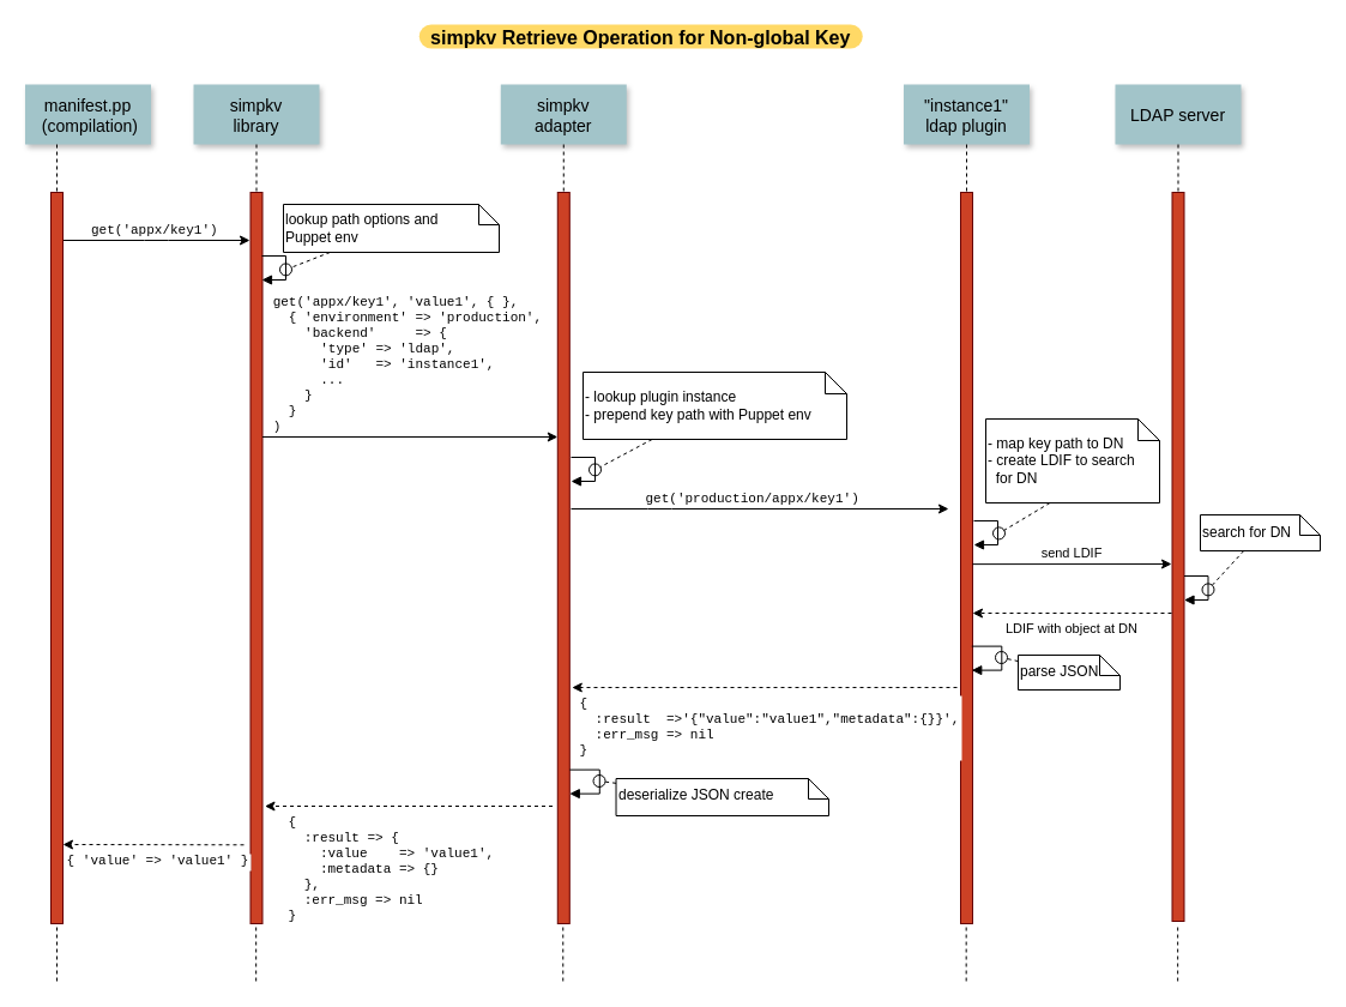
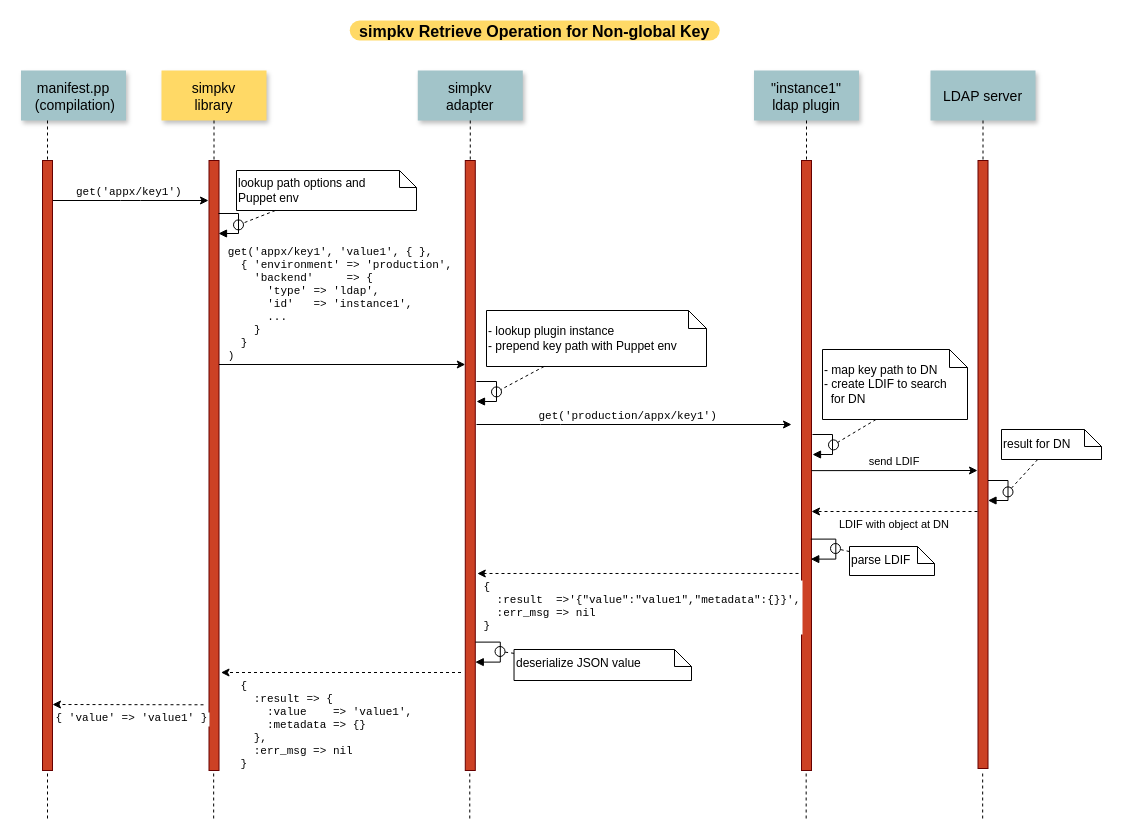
  <mxCell id="0" />
  <mxCell id="1" parent="0" />
  <mxCell id="2" value="simpkv Retrieve Operation for Non-global Key" style="rounded=1;fontStyle=1;fillColor=#FFD966;strokeColor=none;autosize=1;arcSize=50;fontSize=16;" parent="1" vertex="1"><mxGeometry x="349.25" y="20" width="370" height="20" as="geometry" /></mxCell>
  <mxCell id="3" value="manifest.pp&#10; (compilation)" style="shadow=1;fillColor=#A2C4C9;strokeColor=none;fontSize=14;" parent="1" vertex="1"><mxGeometry x="20.5" y="70" width="105" height="50" as="geometry" /></mxCell>
  <mxCell id="4" value="" style="fillColor=#CC4125;strokeColor=#660000" parent="1" vertex="1"><mxGeometry x="208.5" y="160" width="10" height="610" as="geometry" /></mxCell>
- <mxCell id="5" value="simpkv&#10;library" style="shadow=1;fillColor=#A2C4C9;strokeColor=none;fontSize=14;" parent="1" vertex="1"><mxGeometry x="161" y="70" width="105" height="50" as="geometry" /></mxCell>
+ <mxCell id="5" value="simpkv&#10;library" style="shadow=1;fillColor=#ffd966;strokeColor=none;fontSize=14;" parent="1" vertex="1"><mxGeometry x="161" y="70" width="105" height="50" as="geometry" /></mxCell>
  <mxCell id="6" value="" style="edgeStyle=none;endArrow=none;dashed=1" parent="1" source="5" target="4" edge="1"><mxGeometry x="-5" width="100" height="100" as="geometry"><mxPoint x="213.259" y="120" as="sourcePoint" /><mxPoint x="213.576" y="175" as="targetPoint" /></mxGeometry></mxCell>
  <mxCell id="7" value="get('appx/key1')" style="edgeStyle=elbowEdgeStyle;elbow=vertical;verticalLabelPosition=top;verticalAlign=bottom;fontFamily=Courier New;align=left;" parent="1" edge="1" source="53"><mxGeometry x="7" width="100" height="100" as="geometry"><mxPoint x="88" y="200" as="sourcePoint" /><mxPoint x="208" y="200" as="targetPoint" /><mxPoint x="-56" as="offset" /></mxGeometry></mxCell>
  <mxCell id="8" value="simpkv&#10;adapter" style="shadow=1;fillColor=#A2C4C9;strokeColor=none;fontSize=14;" parent="1" vertex="1"><mxGeometry x="417.284" y="70" width="105" height="50" as="geometry" /></mxCell>
  <mxCell id="9" value="" style="edgeStyle=none;endArrow=none;dashed=1;" parent="1" source="8" target="10" edge="1"><mxGeometry x="521.043" y="270" width="100" height="100" as="geometry"><mxPoint x="469.543" y="230" as="sourcePoint" /><mxPoint x="469.543" y="250" as="targetPoint" /></mxGeometry></mxCell>
  <mxCell id="10" value="" style="fillColor=#CC4125;strokeColor=#660000" parent="1" vertex="1"><mxGeometry x="464.78" y="160" width="10" height="610" as="geometry" /></mxCell>
  <mxCell id="11" value="get('appx/key1', 'value1', { }, &#10;  { 'environment' =&gt; 'production',&#10;    'backend'     =&gt; {&#10;      'type' =&gt; 'ldap',&#10;      'id'   =&gt; 'instance1',&#10;      ...&#10;    }&#10;  }&#10;)" style="edgeStyle=elbowEdgeStyle;elbow=vertical;verticalLabelPosition=top;verticalAlign=bottom;align=left;exitX=1;exitY=0.5;exitDx=0;exitDy=0;entryX=-0.396;entryY=0.436;entryDx=0;entryDy=0;entryPerimeter=0;fontFamily=Courier New;" parent="1" edge="1"><mxGeometry x="-5" y="-46" width="100" height="100" as="geometry"><mxPoint x="218.5" y="364" as="sourcePoint" /><mxPoint x="464.78" y="363.5" as="targetPoint" /><Array as="points" /><mxPoint x="-116" as="offset" /></mxGeometry></mxCell>
  <mxCell id="12" value="" style="fillColor=#CC4125;strokeColor=#660000" parent="1" vertex="1"><mxGeometry x="801" y="160" width="10" height="610" as="geometry" /></mxCell>
  <mxCell id="13" value="&quot;instance1&quot;&#10;ldap plugin" style="shadow=1;fillColor=#A2C4C9;strokeColor=none;fontSize=14;" parent="1" vertex="1"><mxGeometry x="753.5" y="70" width="105" height="50" as="geometry" /></mxCell>
  <mxCell id="14" value="" style="edgeStyle=none;endArrow=none;dashed=1" parent="1" source="13" target="12" edge="1"><mxGeometry x="874.488" y="175.0" width="100" height="100" as="geometry"><mxPoint x="805.653" y="120" as="sourcePoint" /><mxPoint x="805.653" y="270" as="targetPoint" /></mxGeometry></mxCell>
  <mxCell id="15" value="LDAP server" style="shadow=1;fillColor=#A2C4C9;strokeColor=none;fontSize=14;" parent="1" vertex="1"><mxGeometry x="930" y="70" width="105" height="50" as="geometry" /></mxCell>
  <mxCell id="16" value="" style="edgeStyle=none;endArrow=none;dashed=1" parent="1" source="15" target="17" edge="1"><mxGeometry x="1036.335" y="165" width="100" height="100" as="geometry"><mxPoint x="982.259" y="120" as="sourcePoint" /><mxPoint x="982.576" y="175" as="targetPoint" /></mxGeometry></mxCell>
  <mxCell id="17" value="" style="fillColor=#CC4125;strokeColor=#660000" parent="1" vertex="1"><mxGeometry x="977.5" y="160" width="10" height="608" as="geometry" /></mxCell>
  <mxCell id="18" value="get('production/appx/key1')" style="edgeStyle=elbowEdgeStyle;elbow=vertical;verticalLabelPosition=top;verticalAlign=bottom;fontFamily=Courier New;align=left;" parent="1" edge="1"><mxGeometry y="-21" width="100" height="100" as="geometry"><mxPoint x="476" y="424" as="sourcePoint" /><mxPoint x="791" y="424" as="targetPoint" /><Array as="points"><mxPoint x="550" y="424" /></Array><mxPoint x="-97" as="offset" /></mxGeometry></mxCell>
  <mxCell id="19" value="{&#10;  :result =&gt; {&#10;    :value    =&gt; 'value1',&#10;    :metadata =&gt; {}&#10;  },&#10;  :err_msg =&gt; nil&#10; }" style="edgeStyle=elbowEdgeStyle;elbow=vertical;dashed=1;verticalLabelPosition=bottom;verticalAlign=top;fontFamily=Courier New;align=left;" parent="1" edge="1"><mxGeometry x="156.5" y="162" width="100" height="100" as="geometry"><mxPoint x="460.5" y="672" as="sourcePoint" /><mxPoint x="220.5" y="672" as="targetPoint" /><Array as="points"><mxPoint x="282.5" y="672" /></Array><mxPoint x="-102" as="offset" /></mxGeometry></mxCell>
  <mxCell id="20" value="send LDIF" style="edgeStyle=elbowEdgeStyle;elbow=vertical;verticalLabelPosition=top;verticalAlign=bottom;" parent="1" edge="1"><mxGeometry x="810" y="430.736" width="100" height="100" as="geometry"><mxPoint x="811" y="470.13" as="sourcePoint" /><mxPoint x="977" y="470" as="targetPoint" /><Array as="points" /></mxGeometry></mxCell>
  <mxCell id="21" value="LDIF with object at DN" style="edgeStyle=elbowEdgeStyle;elbow=vertical;dashed=1;verticalLabelPosition=bottom;verticalAlign=top" parent="1" edge="1"><mxGeometry x="820" y="481.653" width="100" height="100" as="geometry"><mxPoint x="977" y="511" as="sourcePoint" /><mxPoint x="811" y="511.047" as="targetPoint" /><Array as="points" /></mxGeometry></mxCell>
  <mxCell id="22" value="lookup path options and&#10;Puppet env" style="shape=note;align=left;whiteSpace=wrap;fontSize=12;size=17;" parent="1" vertex="1"><mxGeometry x="236" y="170" width="180" height="40" as="geometry" /></mxCell>
  <mxCell id="23" value="" style="edgeStyle=none;endArrow=none;dashed=1" parent="1" source="22" target="25" edge="1"><mxGeometry x="1025" y="219" width="100" height="100" as="geometry"><mxPoint x="263.074" y="229" as="sourcePoint" /><mxPoint x="996" y="229" as="targetPoint" /></mxGeometry></mxCell>
  <mxCell id="24" value="" style="edgeStyle=none;endArrow=none;dashed=1;entryX=0.25;entryY=1;entryDx=0;entryDy=0;" parent="1" edge="1"><mxGeometry x="373.731" y="646.697" width="100" height="100" as="geometry"><mxPoint x="213.16" y="818" as="sourcePoint" /><mxPoint x="213.16" y="770" as="targetPoint" /></mxGeometry></mxCell>
  <mxCell id="25" value="" style="ellipse;fillColor=none" parent="1" vertex="1"><mxGeometry x="233" y="219.394" width="10.0" height="10" as="geometry" /></mxCell>
  <mxCell id="26" value="" style="edgeStyle=orthogonalEdgeStyle;html=1;align=left;spacingLeft=2;endArrow=block;rounded=0;entryX=1;entryY=0;" parent="1" edge="1"><mxGeometry x="159.5" y="60" as="geometry"><mxPoint x="218" y="213" as="sourcePoint" /><Array as="points"><mxPoint x="238" y="213" /></Array><mxPoint x="218" y="233" as="targetPoint" /></mxGeometry></mxCell>
  <mxCell id="27" value="- lookup plugin instance&#10;- prepend key path with Puppet env" style="shape=note;align=left;whiteSpace=wrap;fontSize=12;size=18;" parent="1" vertex="1"><mxGeometry x="486" y="310" width="220" height="56" as="geometry" /></mxCell>
  <mxCell id="28" value="" style="edgeStyle=none;endArrow=none;dashed=1" parent="1" source="27" target="29" edge="1"><mxGeometry x="1273" y="407" width="100" height="100" as="geometry"><mxPoint x="511.074" y="417" as="sourcePoint" /><mxPoint x="1244" y="417" as="targetPoint" /></mxGeometry></mxCell>
  <mxCell id="29" value="" style="ellipse;fillColor=none" parent="1" vertex="1"><mxGeometry x="491" y="386.394" width="10.0" height="10" as="geometry" /></mxCell>
  <mxCell id="30" value="" style="edgeStyle=orthogonalEdgeStyle;html=1;align=left;spacingLeft=2;endArrow=block;rounded=0;entryX=1;entryY=0;" parent="1" edge="1"><mxGeometry x="159.5" y="60" as="geometry"><mxPoint x="476" y="381" as="sourcePoint" /><Array as="points"><mxPoint x="496" y="381" /></Array><mxPoint x="476" y="401" as="targetPoint" /></mxGeometry></mxCell>
  <mxCell id="31" value="- map key path to DN&#10;- create LDIF to search&#10;  for DN" style="shape=note;align=left;whiteSpace=wrap;fontSize=12;size=18;" parent="1" vertex="1"><mxGeometry x="822" y="349" width="145" height="70" as="geometry" /></mxCell>
  <mxCell id="32" value="" style="ellipse;fillColor=none" parent="1" vertex="1"><mxGeometry x="828" y="439.394" width="10.0" height="10" as="geometry" /></mxCell>
  <mxCell id="33" value="" style="edgeStyle=orthogonalEdgeStyle;html=1;align=left;spacingLeft=2;endArrow=block;rounded=0;entryX=1;entryY=0;" parent="1" edge="1"><mxGeometry x="240.5" y="39" as="geometry"><mxPoint x="812" y="434" as="sourcePoint" /><Array as="points"><mxPoint x="832" y="434" /></Array><mxPoint x="812" y="454" as="targetPoint" /></mxGeometry></mxCell>
  <mxCell id="34" value="" style="edgeStyle=none;endArrow=none;dashed=1" parent="1" edge="1"><mxGeometry x="1612.78" y="460" width="100" height="100" as="geometry"><mxPoint x="875.48" y="419" as="sourcePoint" /><mxPoint x="837" y="442" as="targetPoint" /></mxGeometry></mxCell>
- <mxCell id="35" value="search for DN" style="shape=note;align=left;whiteSpace=wrap;fontSize=12;size=17;" parent="1" vertex="1"><mxGeometry x="1001" y="429" width="100" height="30" as="geometry" /></mxCell>
+ <mxCell id="35" value="result for DN" style="shape=note;align=left;whiteSpace=wrap;fontSize=12;size=17;" parent="1" vertex="1"><mxGeometry x="1001" y="429" width="100" height="30" as="geometry" /></mxCell>
  <mxCell id="36" value="" style="edgeStyle=none;endArrow=none;dashed=1" parent="1" source="35" target="37" edge="1"><mxGeometry x="1794.5" y="486" width="100" height="100" as="geometry"><mxPoint x="1032.574" y="496" as="sourcePoint" /><mxPoint x="1765.5" y="496" as="targetPoint" /></mxGeometry></mxCell>
  <mxCell id="37" value="" style="ellipse;fillColor=none" parent="1" vertex="1"><mxGeometry x="1002.5" y="486.394" width="10.0" height="10" as="geometry" /></mxCell>
  <mxCell id="38" value="" style="edgeStyle=orthogonalEdgeStyle;html=1;align=left;spacingLeft=2;endArrow=block;rounded=0;entryX=1;entryY=0;" parent="1" edge="1"><mxGeometry x="240.5" y="39" as="geometry"><mxPoint x="987.5" y="480" as="sourcePoint" /><Array as="points"><mxPoint x="1007.5" y="480" /></Array><mxPoint x="987.5" y="500" as="targetPoint" /></mxGeometry></mxCell>
  <mxCell id="39" value="{&#10;  :result  =&gt;'{&quot;value&quot;:&quot;value1&quot;,&quot;metadata&quot;:{}}',&#10;  :err_msg =&gt; nil&#10;}" style="edgeStyle=elbowEdgeStyle;elbow=vertical;dashed=1;verticalLabelPosition=bottom;verticalAlign=top;fontFamily=Courier New;align=left;exitX=-0.3;exitY=0.677;exitDx=0;exitDy=0;exitPerimeter=0;" parent="1" edge="1" source="12"><mxGeometry width="100" height="100" as="geometry"><mxPoint x="716.78" y="573" as="sourcePoint" /><mxPoint x="476.78" y="573" as="targetPoint" /><Array as="points"><mxPoint x="538.78" y="573" /></Array><mxPoint x="-156" as="offset" /></mxGeometry></mxCell>
  <mxCell id="40" value="{ 'value' =&gt; 'value1' }" style="edgeStyle=elbowEdgeStyle;elbow=vertical;dashed=1;verticalLabelPosition=bottom;verticalAlign=top;fontFamily=Courier New;exitX=-0.05;exitY=0.989;exitDx=0;exitDy=0;exitPerimeter=0;" parent="1" edge="1" target="53"><mxGeometry width="100" height="100" as="geometry"><mxPoint x="203" y="704.29" as="sourcePoint" /><mxPoint x="57" y="704.9" as="targetPoint" /><mxPoint x="4" as="offset" /></mxGeometry></mxCell>
  <mxCell id="41" value="" style="edgeStyle=none;endArrow=none;dashed=1;entryX=0.25;entryY=1;entryDx=0;entryDy=0;" parent="1" edge="1"><mxGeometry x="629.851" y="648.697" width="100" height="100" as="geometry"><mxPoint x="469.28" y="818" as="sourcePoint" /><mxPoint x="469.28" y="770" as="targetPoint" /></mxGeometry></mxCell>
  <mxCell id="42" value="" style="edgeStyle=none;endArrow=none;dashed=1;entryX=0.25;entryY=1;entryDx=0;entryDy=0;" parent="1" edge="1"><mxGeometry x="966.231" y="647.697" width="100" height="100" as="geometry"><mxPoint x="805.66" y="818" as="sourcePoint" /><mxPoint x="805.66" y="770" as="targetPoint" /></mxGeometry></mxCell>
  <mxCell id="43" value="" style="edgeStyle=none;endArrow=none;dashed=1;entryX=0.25;entryY=1;entryDx=0;entryDy=0;" parent="1" edge="1"><mxGeometry x="1142.731" y="647.697" width="100" height="100" as="geometry"><mxPoint x="982.16" y="818" as="sourcePoint" /><mxPoint x="982.16" y="770" as="targetPoint" /></mxGeometry></mxCell>
- <mxCell id="44" value="parse JSON&#10;" style="shape=note;align=left;whiteSpace=wrap;fontSize=12;size=17;verticalAlign=top;" vertex="1" parent="1"><mxGeometry x="849" y="546" width="85" height="29" as="geometry" /></mxCell>
+ <mxCell id="44" value="parse LDIF&#10;" style="shape=note;align=left;whiteSpace=wrap;fontSize=12;size=17;verticalAlign=top;" vertex="1" parent="1"><mxGeometry x="849" y="546" width="85" height="29" as="geometry" /></mxCell>
  <mxCell id="45" value="" style="edgeStyle=none;endArrow=none;dashed=1" edge="1" source="44" target="46" parent="1"><mxGeometry x="1773" y="543.61" width="125" height="100" as="geometry"><mxPoint x="852.843" y="553.61" as="sourcePoint" /><mxPoint x="1769" y="553.61" as="targetPoint" /></mxGeometry></mxCell>
  <mxCell id="46" value="" style="ellipse;fillColor=none" vertex="1" parent="1"><mxGeometry x="830" y="543.004" width="10" height="10" as="geometry" /></mxCell>
  <mxCell id="47" value="" style="edgeStyle=orthogonalEdgeStyle;html=1;align=left;spacingLeft=2;endArrow=block;rounded=0;entryX=1;entryY=0;" edge="1" parent="1"><mxGeometry x="-155.75" y="97.61" as="geometry"><mxPoint x="810.25" y="538.61" as="sourcePoint" /><Array as="points"><mxPoint x="835.25" y="538.61" /></Array><mxPoint x="810.25" y="558.61" as="targetPoint" /></mxGeometry></mxCell>
- <mxCell id="48" value="deserialize JSON create&#10;" style="shape=note;align=left;whiteSpace=wrap;fontSize=12;size=17;verticalAlign=top;" vertex="1" parent="1"><mxGeometry x="513.53" y="649" width="177.47" height="31" as="geometry" /></mxCell>
+ <mxCell id="48" value="deserialize JSON value&#10;" style="shape=note;align=left;whiteSpace=wrap;fontSize=12;size=17;verticalAlign=top;" vertex="1" parent="1"><mxGeometry x="513.53" y="649" width="177.47" height="31" as="geometry" /></mxCell>
  <mxCell id="49" value="" style="edgeStyle=none;endArrow=none;dashed=1" edge="1" source="48" target="50" parent="1"><mxGeometry x="1437.53" y="646.61" width="125" height="100" as="geometry"><mxPoint x="517.373" y="656.61" as="sourcePoint" /><mxPoint x="1433.53" y="656.61" as="targetPoint" /></mxGeometry></mxCell>
  <mxCell id="50" value="" style="ellipse;fillColor=none" vertex="1" parent="1"><mxGeometry x="494.53" y="646.004" width="10" height="10" as="geometry" /></mxCell>
  <mxCell id="51" value="" style="edgeStyle=orthogonalEdgeStyle;html=1;align=left;spacingLeft=2;endArrow=block;rounded=0;entryX=1;entryY=0;" edge="1" parent="1"><mxGeometry x="-491.22" y="200.61" as="geometry"><mxPoint x="474.78" y="641.61" as="sourcePoint" /><Array as="points"><mxPoint x="499.78" y="641.61" /></Array><mxPoint x="474.78" y="661.61" as="targetPoint" /></mxGeometry></mxCell>
  <mxCell id="52" value="" style="group" vertex="1" connectable="0" parent="1"><mxGeometry x="42" y="160" width="10" height="658" as="geometry" /></mxCell>
  <mxCell id="53" value="" style="fillColor=#CC4125;strokeColor=#660000" parent="52" vertex="1"><mxGeometry width="10" height="610" as="geometry" /></mxCell>
  <mxCell id="54" value="" style="edgeStyle=elbowEdgeStyle;elbow=horizontal;endArrow=none;dashed=1" parent="52" source="3" target="53" edge="1"><mxGeometry x="30.0" y="160" width="100" height="100" as="geometry"><mxPoint x="30.0" y="260" as="sourcePoint" /><mxPoint x="130" y="160" as="targetPoint" /></mxGeometry></mxCell>
  <mxCell id="55" value="" style="endArrow=none;dashed=1;entryX=0.25;entryY=1;entryDx=0;entryDy=0;" parent="52" edge="1"><mxGeometry x="36.071" y="356.697" width="100" height="100" as="geometry"><mxPoint x="5" y="658" as="sourcePoint" /><mxPoint x="5" y="610" as="targetPoint" /></mxGeometry></mxCell>
